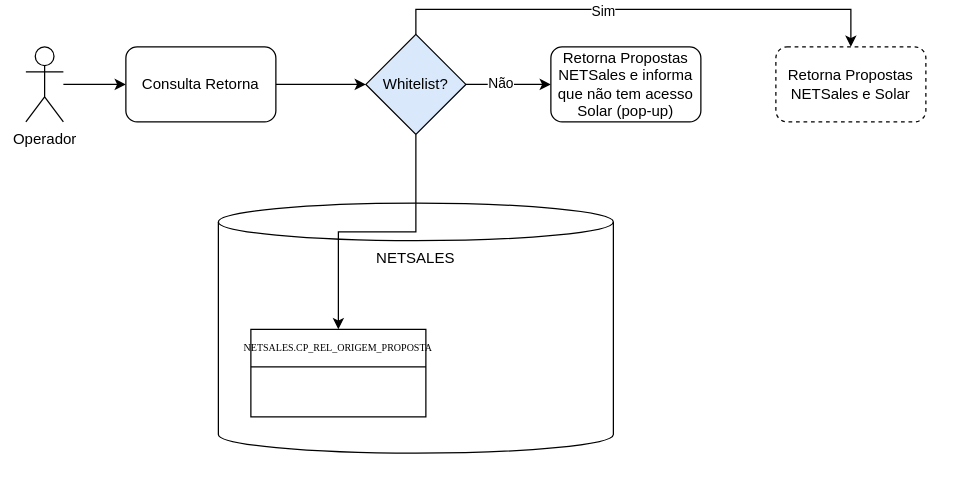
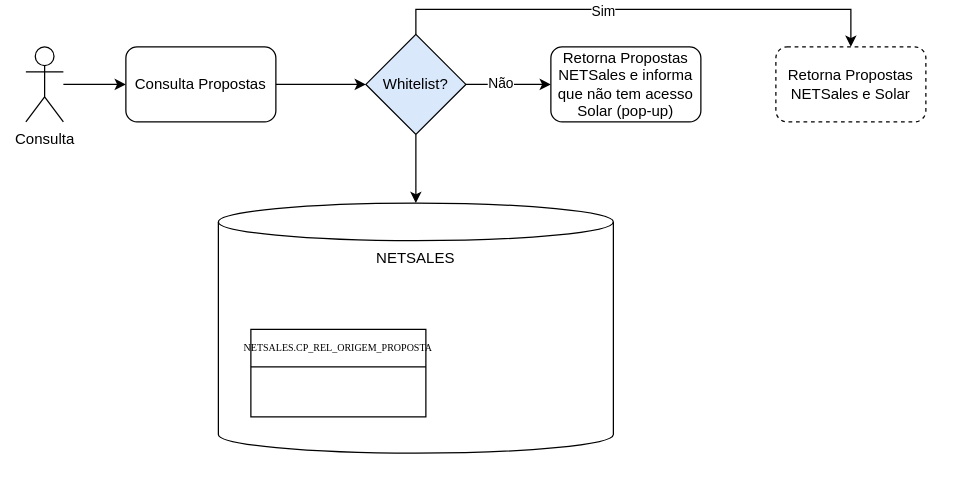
  <mxCell id="0" />
  <mxCell id="1" parent="0" />
  <mxCell id="2" value="NETSALES" style="shape=cylinder3;whiteSpace=wrap;html=1;boundedLbl=1;backgroundOutline=1;size=15;verticalAlign=top;" vertex="1" parent="1"><mxGeometry x="174" y="155" width="316" height="200" as="geometry" /></mxCell>
  <mxCell id="3" style="edgeStyle=orthogonalEdgeStyle;rounded=0;orthogonalLoop=1;jettySize=auto;html=1;entryX=0;entryY=0.5;entryDx=0;entryDy=0;" edge="1" parent="1" source="4" target="7"><mxGeometry relative="1" as="geometry" /></mxCell>
- <mxCell id="4" value="Operador" style="shape=umlActor;verticalLabelPosition=bottom;verticalAlign=top;html=1;outlineConnect=0;" vertex="1" parent="1"><mxGeometry x="20" y="30" width="30" height="60" as="geometry" /></mxCell>
- <mxCell id="5" style="edgeStyle=orthogonalEdgeStyle;rounded=0;orthogonalLoop=1;jettySize=auto;html=1;entryX=0.5;entryY=0;entryDx=0;entryDy=0;startArrow=none;startFill=0;exitX=0.5;exitY=1;exitDx=0;exitDy=0;" edge="1" parent="1" source="14" target="8"><mxGeometry relative="1" as="geometry" /></mxCell>
+ <mxCell id="4" value="Consulta" style="shape=umlActor;verticalLabelPosition=bottom;verticalAlign=top;html=1;outlineConnect=0;" vertex="1" parent="1"><mxGeometry x="20" y="30" width="30" height="60" as="geometry" /></mxCell>
+ <mxCell id="5" style="edgeStyle=orthogonalEdgeStyle;rounded=0;orthogonalLoop=1;jettySize=auto;html=1;startArrow=none;startFill=0;exitX=0.5;exitY=1;exitDx=0;exitDy=0;" edge="1" parent="1" source="14" target="2"><mxGeometry relative="1" as="geometry" /></mxCell>
  <mxCell id="6" style="edgeStyle=orthogonalEdgeStyle;rounded=0;orthogonalLoop=1;jettySize=auto;html=1;entryX=0;entryY=0.5;entryDx=0;entryDy=0;" edge="1" parent="1" source="7" target="14"><mxGeometry relative="1" as="geometry" /></mxCell>
- <mxCell id="7" value="Consulta Retorna" style="rounded=1;whiteSpace=wrap;html=1;" vertex="1" parent="1"><mxGeometry x="100" y="30" width="120" height="60" as="geometry" /></mxCell>
+ <mxCell id="7" value="Consulta Propostas" style="rounded=1;whiteSpace=wrap;html=1;" vertex="1" parent="1"><mxGeometry x="100" y="30" width="120" height="60" as="geometry" /></mxCell>
  <mxCell id="8" value="&lt;span style=&quot;font-size: 8px; font-family: &amp;quot;Segoe UI Light&amp;quot;;&quot;&gt;NETSALES.CP_REL_ORIGEM_PROPOSTA&lt;/span&gt;" style="swimlane;fontStyle=0;childLayout=stackLayout;horizontal=1;startSize=30;horizontalStack=0;resizeParent=1;resizeParentMax=0;resizeLast=0;collapsible=1;marginBottom=0;whiteSpace=wrap;html=1;fontSize=8;" vertex="1" parent="1"><mxGeometry x="200" y="256" width="140" height="70" as="geometry" /></mxCell>
  <mxCell id="9" value="Retorna Propostas NETSales e Solar" style="rounded=1;whiteSpace=wrap;html=1;dashed=1;" vertex="1" parent="1"><mxGeometry x="620" y="30" width="120" height="60" as="geometry" /></mxCell>
  <mxCell id="10" style="edgeStyle=orthogonalEdgeStyle;rounded=0;orthogonalLoop=1;jettySize=auto;html=1;entryX=0.5;entryY=0;entryDx=0;entryDy=0;exitX=0.5;exitY=0;exitDx=0;exitDy=0;" edge="1" parent="1" source="14" target="9"><mxGeometry relative="1" as="geometry" /></mxCell>
  <mxCell id="11" value="Sim" style="edgeLabel;html=1;align=center;verticalAlign=middle;resizable=0;points=[];" vertex="1" connectable="0" parent="10"><mxGeometry x="-0.151" y="-1" relative="1" as="geometry"><mxPoint as="offset" /></mxGeometry></mxCell>
  <mxCell id="12" style="edgeStyle=orthogonalEdgeStyle;rounded=0;orthogonalLoop=1;jettySize=auto;html=1;entryX=0;entryY=0.5;entryDx=0;entryDy=0;" edge="1" parent="1" source="14" target="15"><mxGeometry relative="1" as="geometry" /></mxCell>
  <mxCell id="13" value="Não" style="edgeLabel;html=1;align=center;verticalAlign=middle;resizable=0;points=[];" vertex="1" connectable="0" parent="12"><mxGeometry x="-0.212" y="2" relative="1" as="geometry"><mxPoint as="offset" /></mxGeometry></mxCell>
  <mxCell id="14" value="Whitelist?" style="rhombus;whiteSpace=wrap;html=1;fillColor=#dae8fc;" vertex="1" parent="1"><mxGeometry x="292" y="20" width="80" height="80" as="geometry" /></mxCell>
  <mxCell id="15" value="Retorna Propostas NETSales e informa que não tem acesso Solar (pop-up)" style="rounded=1;whiteSpace=wrap;html=1;" vertex="1" parent="1"><mxGeometry x="440" y="30" width="120" height="60" as="geometry" /></mxCell>
